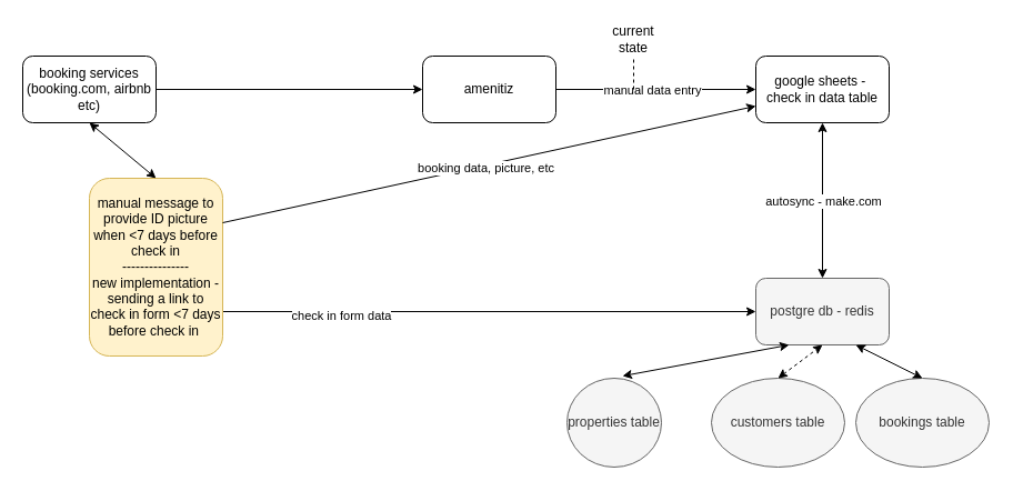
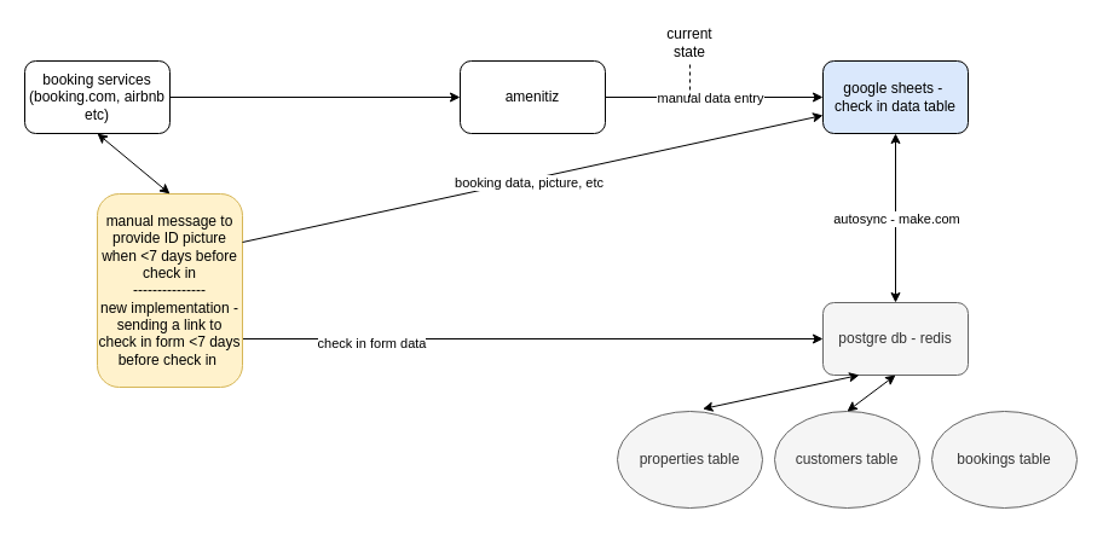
  <mxCell id="0" />
  <mxCell id="1" parent="0" />
  <mxCell id="2" value="booking services (booking.com, airbnb etc)" style="rounded=1;whiteSpace=wrap;html=1;" vertex="1" parent="1"><mxGeometry x="20" y="50" width="120" height="60" as="geometry" /></mxCell>
  <mxCell id="3" value="amenitiz" style="rounded=1;whiteSpace=wrap;html=1;" vertex="1" parent="1"><mxGeometry x="380" y="50" width="120" height="60" as="geometry" /></mxCell>
  <mxCell id="4" value="" style="endArrow=classic;html=1;rounded=0;exitX=1;exitY=0.5;exitDx=0;exitDy=0;entryX=0;entryY=0.5;entryDx=0;entryDy=0;" edge="1" parent="1" source="2" target="3"><mxGeometry width="50" height="50" relative="1" as="geometry"><mxPoint x="390" y="360" as="sourcePoint" /><mxPoint x="440" y="310" as="targetPoint" /></mxGeometry></mxCell>
- <mxCell id="5" value="google sheets -&amp;nbsp;&lt;div&gt;check in data table&lt;/div&gt;" style="rounded=1;whiteSpace=wrap;html=1;" vertex="1" parent="1"><mxGeometry x="680" y="50" width="120" height="60" as="geometry" /></mxCell>
+ <mxCell id="5" value="google sheets -&amp;nbsp;&lt;div&gt;check in data table&lt;/div&gt;" style="rounded=1;whiteSpace=wrap;html=1;fillColor=#dae8fc;" vertex="1" parent="1"><mxGeometry x="680" y="50" width="120" height="60" as="geometry" /></mxCell>
  <mxCell id="6" value="" style="endArrow=classic;html=1;rounded=0;exitX=1;exitY=0.5;exitDx=0;exitDy=0;entryX=0;entryY=0.5;entryDx=0;entryDy=0;" edge="1" parent="1" source="3" target="5"><mxGeometry width="50" height="50" relative="1" as="geometry"><mxPoint x="390" y="360" as="sourcePoint" /><mxPoint x="440" y="310" as="targetPoint" /></mxGeometry></mxCell>
  <mxCell id="7" value="manual data entry" style="edgeLabel;html=1;align=center;verticalAlign=middle;resizable=0;points=[];" vertex="1" connectable="0" parent="6"><mxGeometry x="-0.225" y="1" relative="1" as="geometry"><mxPoint x="16" y="1" as="offset" /></mxGeometry></mxCell>
  <mxCell id="8" style="edgeStyle=orthogonalEdgeStyle;rounded=0;orthogonalLoop=1;jettySize=auto;html=1;exitX=1;exitY=0.75;exitDx=0;exitDy=0;entryX=0;entryY=0.5;entryDx=0;entryDy=0;" edge="1" parent="1" source="10" target="14"><mxGeometry relative="1" as="geometry" /></mxCell>
  <mxCell id="9" value="check in form data" style="edgeLabel;html=1;align=center;verticalAlign=middle;resizable=0;points=[];" vertex="1" connectable="0" parent="8"><mxGeometry x="-0.56" y="-2" relative="1" as="geometry"><mxPoint y="1" as="offset" /></mxGeometry></mxCell>
  <mxCell id="10" value="manual message to provide ID picture when &amp;lt;7 days before check in&lt;div&gt;---------------&lt;div&gt;new implementation - sending a link to check in form &amp;lt;7 days before check in&amp;nbsp;&lt;/div&gt;&lt;/div&gt;" style="rounded=1;whiteSpace=wrap;html=1;fillColor=#fff2cc;strokeColor=#d6b656;" vertex="1" parent="1"><mxGeometry x="80" y="160" width="120" height="160" as="geometry" /></mxCell>
  <mxCell id="11" value="" style="endArrow=classic;startArrow=classic;html=1;rounded=0;exitX=0.5;exitY=1;exitDx=0;exitDy=0;entryX=0.5;entryY=0;entryDx=0;entryDy=0;" edge="1" parent="1" source="2" target="10"><mxGeometry width="50" height="50" relative="1" as="geometry"><mxPoint x="390" y="360" as="sourcePoint" /><mxPoint x="440" y="310" as="targetPoint" /></mxGeometry></mxCell>
  <mxCell id="12" value="" style="endArrow=classic;html=1;rounded=0;exitX=1;exitY=0.25;exitDx=0;exitDy=0;entryX=0;entryY=0.75;entryDx=0;entryDy=0;" edge="1" parent="1" source="10" target="5"><mxGeometry width="50" height="50" relative="1" as="geometry"><mxPoint x="390" y="360" as="sourcePoint" /><mxPoint x="440" y="310" as="targetPoint" /></mxGeometry></mxCell>
  <mxCell id="13" value="booking data, picture, etc" style="edgeLabel;html=1;align=center;verticalAlign=middle;resizable=0;points=[];" vertex="1" connectable="0" parent="12"><mxGeometry x="-0.015" y="-2" relative="1" as="geometry"><mxPoint as="offset" /></mxGeometry></mxCell>
  <mxCell id="14" value="postgre db - redis" style="rounded=1;whiteSpace=wrap;html=1;fillColor=#f5f5f5;fontColor=#333333;strokeColor=#666666;" vertex="1" parent="1"><mxGeometry x="680" y="250" width="120" height="60" as="geometry" /></mxCell>
  <mxCell id="15" value="" style="endArrow=classic;startArrow=classic;html=1;rounded=0;entryX=0.5;entryY=1;entryDx=0;entryDy=0;exitX=0.5;exitY=0;exitDx=0;exitDy=0;" edge="1" parent="1" source="14" target="5"><mxGeometry width="50" height="50" relative="1" as="geometry"><mxPoint x="390" y="360" as="sourcePoint" /><mxPoint x="440" y="310" as="targetPoint" /></mxGeometry></mxCell>
  <mxCell id="16" value="autosync - make.com" style="edgeLabel;html=1;align=center;verticalAlign=middle;resizable=0;points=[];" vertex="1" connectable="0" parent="15"><mxGeometry relative="1" as="geometry"><mxPoint as="offset" /></mxGeometry></mxCell>
  <mxCell id="17" value="current state" style="text;html=1;align=center;verticalAlign=middle;whiteSpace=wrap;rounded=0;" vertex="1" parent="1"><mxGeometry x="540" y="20" width="60" height="30" as="geometry" /></mxCell>
  <mxCell id="18" value="" style="endArrow=none;dashed=1;html=1;rounded=0;" edge="1" parent="1" target="17"><mxGeometry width="50" height="50" relative="1" as="geometry"><mxPoint x="570" y="80" as="sourcePoint" /><mxPoint x="400" y="300" as="targetPoint" /></mxGeometry></mxCell>
  <mxCell id="19" value="customers table" style="ellipse;whiteSpace=wrap;html=1;fillColor=#f5f5f5;fontColor=#333333;strokeColor=#666666;shadow=0;" vertex="1" parent="1"><mxGeometry x="640" y="340" width="120" height="80" as="geometry" /></mxCell>
  <mxCell id="20" value="bookings table" style="ellipse;whiteSpace=wrap;html=1;fillColor=#f5f5f5;fontColor=#333333;strokeColor=#666666;" vertex="1" parent="1"><mxGeometry x="770" y="340" width="120" height="80" as="geometry" /></mxCell>
- <mxCell id="21" value="properties table" style="ellipse;whiteSpace=wrap;html=1;fillColor=#f5f5f5;fontColor=#333333;strokeColor=#666666;" vertex="1" parent="1"><mxGeometry x="510" y="340" width="85" height="80" as="geometry" /></mxCell>
+ <mxCell id="21" value="properties table" style="ellipse;whiteSpace=wrap;html=1;fillColor=#f5f5f5;fontColor=#333333;strokeColor=#666666;" vertex="1" parent="1"><mxGeometry x="510" y="340" width="120" height="80" as="geometry" /></mxCell>
  <mxCell id="22" value="" style="endArrow=classic;startArrow=classic;html=1;rounded=0;entryX=0.25;entryY=1;entryDx=0;entryDy=0;exitX=0.588;exitY=-0.025;exitDx=0;exitDy=0;exitPerimeter=0;" edge="1" parent="1" source="21" target="14"><mxGeometry width="50" height="50" relative="1" as="geometry"><mxPoint x="580" y="330" as="sourcePoint" /><mxPoint x="480" y="340" as="targetPoint" /></mxGeometry></mxCell>
- <mxCell id="23" value="" style="endArrow=classic;startArrow=classic;html=1;rounded=0;entryX=0.5;entryY=1;entryDx=0;entryDy=0;exitX=0.5;exitY=0;exitDx=0;exitDy=0;dashed=1;" edge="1" parent="1" source="19" target="14"><mxGeometry width="50" height="50" relative="1" as="geometry"><mxPoint x="350" y="350" as="sourcePoint" /><mxPoint x="400" y="300" as="targetPoint" /></mxGeometry></mxCell>
- <mxCell id="24" value="" style="endArrow=classic;startArrow=classic;html=1;rounded=0;entryX=0.75;entryY=1;entryDx=0;entryDy=0;exitX=0.5;exitY=0;exitDx=0;exitDy=0;" edge="1" parent="1" source="20" target="14"><mxGeometry width="50" height="50" relative="1" as="geometry"><mxPoint x="350" y="350" as="sourcePoint" /><mxPoint x="400" y="300" as="targetPoint" /></mxGeometry></mxCell>
+ <mxCell id="23" value="" style="endArrow=classic;startArrow=classic;html=1;rounded=0;entryX=0.5;entryY=1;entryDx=0;entryDy=0;exitX=0.5;exitY=0;exitDx=0;exitDy=0;" edge="1" parent="1" source="19" target="14"><mxGeometry width="50" height="50" relative="1" as="geometry"><mxPoint x="350" y="350" as="sourcePoint" /><mxPoint x="400" y="300" as="targetPoint" /></mxGeometry></mxCell>
